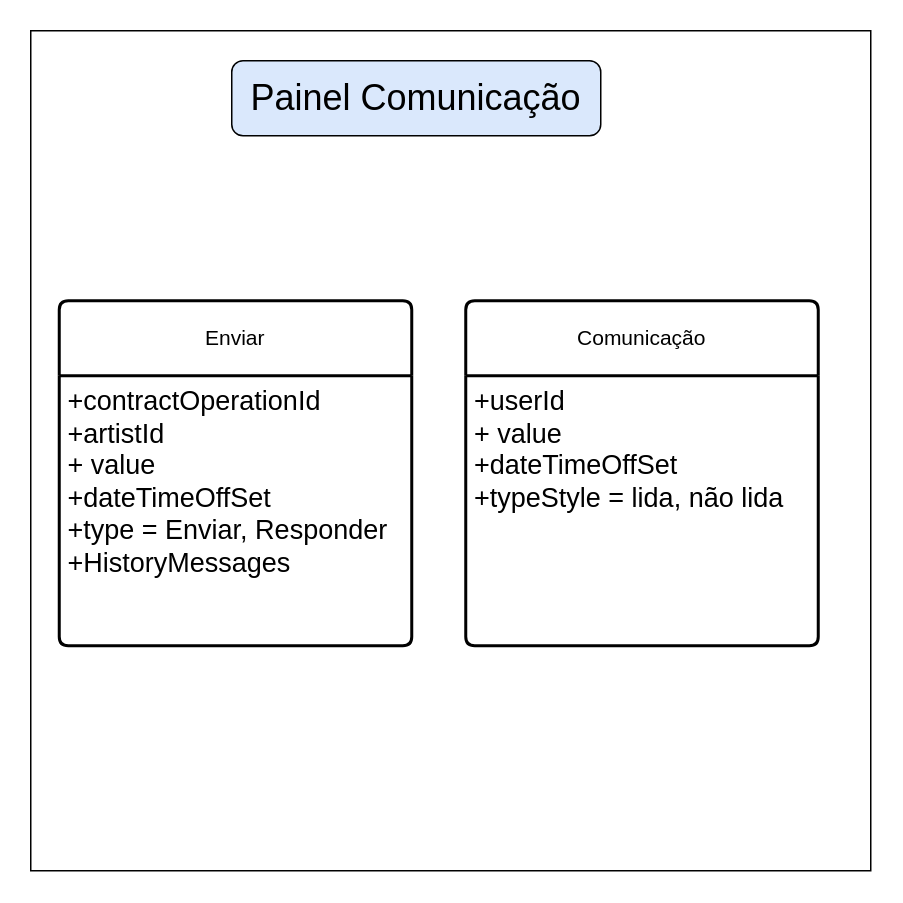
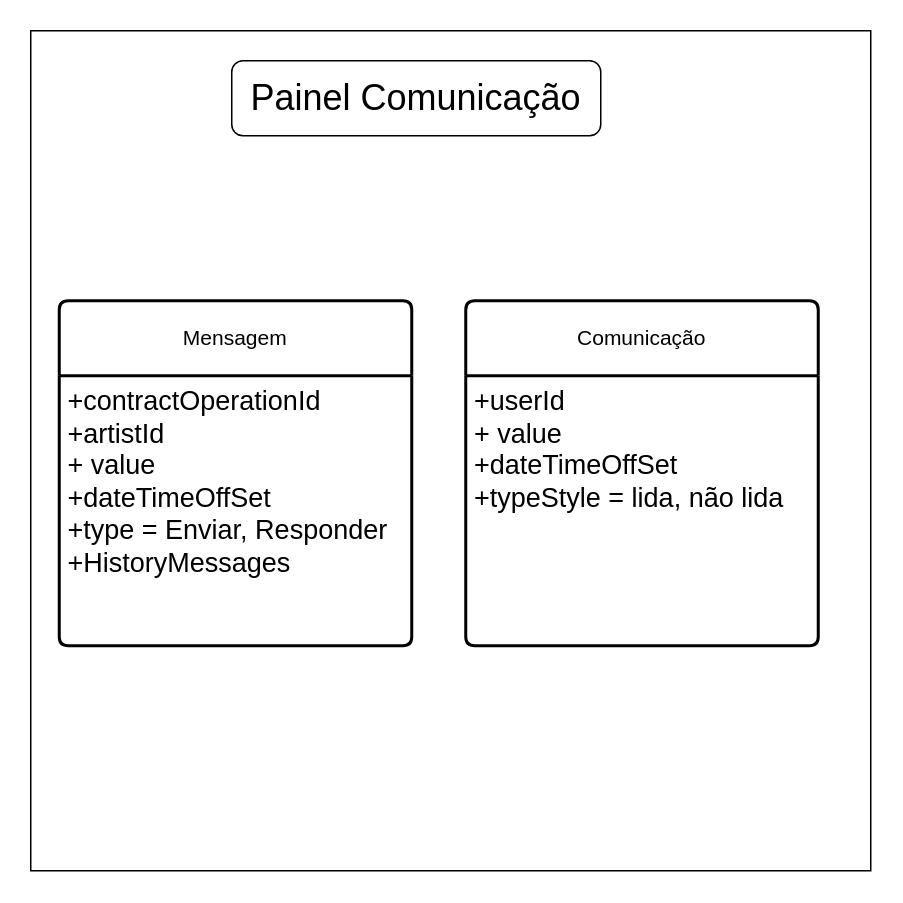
  <mxCell id="0" />
  <mxCell id="1" parent="0" />
  <mxCell id="2" value="" style="whiteSpace=wrap;html=1;aspect=fixed;" vertex="1" parent="1"><mxGeometry x="20" y="20" width="560" height="560" as="geometry" /></mxCell>
- <mxCell id="3" value="&lt;font style=&quot;font-size: 24px;&quot;&gt;Painel Comunicação&lt;/font&gt;" style="rounded=1;whiteSpace=wrap;html=1;fillColor=#dae8fc;" vertex="1" parent="1"><mxGeometry x="154" y="40" width="246" height="50" as="geometry" /></mxCell>
- <mxCell id="4" value="Enviar" style="swimlane;childLayout=stackLayout;horizontal=1;startSize=50;horizontalStack=0;rounded=1;fontSize=14;fontStyle=0;strokeWidth=2;resizeParent=0;resizeLast=1;shadow=0;dashed=0;align=center;arcSize=4;whiteSpace=wrap;html=1;" vertex="1" parent="1"><mxGeometry x="39" y="200" width="235" height="230" as="geometry" /></mxCell>
+ <mxCell id="3" value="&lt;font style=&quot;font-size: 24px;&quot;&gt;Painel Comunicação&lt;/font&gt;" style="rounded=1;whiteSpace=wrap;html=1;" vertex="1" parent="1"><mxGeometry x="154" y="40" width="246" height="50" as="geometry" /></mxCell>
+ <mxCell id="4" value="Mensagem" style="swimlane;childLayout=stackLayout;horizontal=1;startSize=50;horizontalStack=0;rounded=1;fontSize=14;fontStyle=0;strokeWidth=2;resizeParent=0;resizeLast=1;shadow=0;dashed=0;align=center;arcSize=4;whiteSpace=wrap;html=1;" vertex="1" parent="1"><mxGeometry x="39" y="200" width="235" height="230" as="geometry" /></mxCell>
  <mxCell id="5" value="&lt;font style=&quot;font-size: 18px;&quot;&gt;+contractOperationId&lt;br&gt;+artistId&lt;/font&gt;&lt;div&gt;&lt;font style=&quot;font-size: 18px;&quot;&gt;+ value&lt;/font&gt;&lt;div&gt;&lt;span style=&quot;font-size: 18px;&quot;&gt;+dateTimeOffSet&lt;/span&gt;&lt;br style=&quot;font-size: 18px;&quot;&gt;&lt;span style=&quot;font-size: 18px;&quot;&gt;+type = Enviar, Responder&lt;br&gt;&lt;/span&gt;&lt;div&gt;&lt;div&gt;&lt;font style=&quot;font-size: 18px;&quot;&gt;+HistoryMessages&lt;/font&gt;&lt;/div&gt;&lt;/div&gt;&lt;/div&gt;&lt;/div&gt;" style="align=left;strokeColor=none;fillColor=none;spacingLeft=4;fontSize=12;verticalAlign=top;resizable=0;rotatable=0;part=1;html=1;" vertex="1" parent="4"><mxGeometry y="50" width="235" height="180" as="geometry" /></mxCell>
  <mxCell id="6" value="Comunicação" style="swimlane;childLayout=stackLayout;horizontal=1;startSize=50;horizontalStack=0;rounded=1;fontSize=14;fontStyle=0;strokeWidth=2;resizeParent=0;resizeLast=1;shadow=0;dashed=0;align=center;arcSize=4;whiteSpace=wrap;html=1;" vertex="1" parent="1"><mxGeometry x="310" y="200" width="235" height="230" as="geometry" /></mxCell>
  <mxCell id="7" value="&lt;font style=&quot;font-size: 18px;&quot;&gt;+userId&lt;br&gt;&lt;/font&gt;&lt;div&gt;&lt;font style=&quot;font-size: 18px;&quot;&gt;+ value&lt;/font&gt;&lt;div&gt;&lt;span style=&quot;font-size: 18px;&quot;&gt;+dateTimeOffSet&lt;br&gt;+typeStyle = lida, não lida&lt;/span&gt;&lt;/div&gt;&lt;div&gt;&lt;br&gt;&lt;/div&gt;&lt;/div&gt;" style="align=left;strokeColor=none;fillColor=none;spacingLeft=4;fontSize=12;verticalAlign=top;resizable=0;rotatable=0;part=1;html=1;" vertex="1" parent="6"><mxGeometry y="50" width="235" height="180" as="geometry" /></mxCell>
